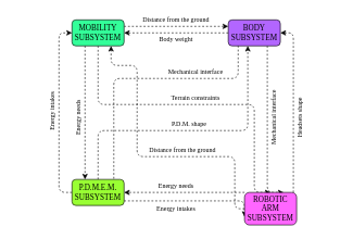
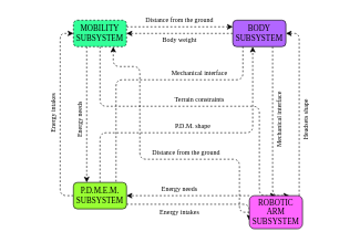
  <mxCell id="0" />
  <mxCell id="1" parent="0" />
  <mxCell id="2" style="edgeStyle=orthogonalEdgeStyle;rounded=1;orthogonalLoop=1;jettySize=auto;html=1;entryX=0.25;entryY=0;entryDx=0;entryDy=0;dashed=1;" edge="1" parent="1" source="5" target="13"><mxGeometry relative="1" as="geometry"><Array as="points"><mxPoint x="130" y="240" /><mxPoint x="130" y="240" /></Array></mxGeometry></mxCell>
  <mxCell id="3" style="edgeStyle=orthogonalEdgeStyle;rounded=1;orthogonalLoop=1;jettySize=auto;html=1;entryX=0;entryY=0.25;entryDx=0;entryDy=0;dashed=1;" edge="1" parent="1" source="5" target="9"><mxGeometry relative="1" as="geometry"><Array as="points"><mxPoint x="290" y="40" /><mxPoint x="290" y="40" /></Array></mxGeometry></mxCell>
  <mxCell id="4" style="edgeStyle=orthogonalEdgeStyle;rounded=1;orthogonalLoop=1;jettySize=auto;html=1;entryX=0.5;entryY=0;entryDx=0;entryDy=0;dashed=1;" edge="1" parent="1" source="5" target="17"><mxGeometry relative="1" as="geometry"><Array as="points"><mxPoint x="150" y="160" /><mxPoint x="390" y="160" /></Array></mxGeometry></mxCell>
- <mxCell id="5" value="MOBILITY SUBSYSTEM" style="rounded=1;whiteSpace=wrap;html=1;fontFamily=Tahoma;fillColor=#33FF99;" vertex="1" parent="1"><mxGeometry x="110" y="30" width="80" height="40" as="geometry" /></mxCell>
+ <mxCell id="5" value="MOBILITY SUBSYSTEM" style="rounded=1;whiteSpace=wrap;html=1;fontFamily=Tahoma;fillColor=#33FF99;dashed=1;" vertex="1" parent="1"><mxGeometry x="110" y="30" width="80" height="40" as="geometry" /></mxCell>
  <mxCell id="6" style="edgeStyle=orthogonalEdgeStyle;rounded=1;orthogonalLoop=1;jettySize=auto;html=1;entryX=1;entryY=0.5;entryDx=0;entryDy=0;dashed=1;" edge="1" parent="1" source="9" target="5"><mxGeometry relative="1" as="geometry"><Array as="points"><mxPoint x="310" y="50" /><mxPoint x="310" y="50" /></Array></mxGeometry></mxCell>
  <mxCell id="7" style="edgeStyle=orthogonalEdgeStyle;rounded=1;orthogonalLoop=1;jettySize=auto;html=1;entryX=0.75;entryY=0;entryDx=0;entryDy=0;dashed=1;" edge="1" parent="1" source="9" target="17"><mxGeometry relative="1" as="geometry"><Array as="points"><mxPoint x="410" y="210" /><mxPoint x="410" y="210" /></Array></mxGeometry></mxCell>
  <mxCell id="8" style="edgeStyle=orthogonalEdgeStyle;rounded=1;orthogonalLoop=1;jettySize=auto;html=1;entryX=0.803;entryY=-0.027;entryDx=0;entryDy=0;exitX=0.19;exitY=0.99;exitDx=0;exitDy=0;dashed=1;exitPerimeter=0;entryPerimeter=0;endArrow=none;" edge="1" parent="1" source="9" target="13"><mxGeometry relative="1" as="geometry"><mxPoint x="365.2" y="73.54" as="sourcePoint" /><mxPoint x="174.8" y="277.5" as="targetPoint" /><Array as="points"><mxPoint x="365" y="120" /><mxPoint x="174" y="120" /></Array></mxGeometry></mxCell>
  <mxCell id="9" value="BODY SUBSYSTEM" style="rounded=1;whiteSpace=wrap;html=1;fontFamily=Tahoma;fillColor=#B266FF;" vertex="1" parent="1"><mxGeometry x="350" y="30" width="80" height="40" as="geometry" /></mxCell>
  <mxCell id="10" style="edgeStyle=orthogonalEdgeStyle;rounded=1;orthogonalLoop=1;jettySize=auto;html=1;entryX=0;entryY=0.5;entryDx=0;entryDy=0;dashed=1;" edge="1" parent="1" source="13" target="5"><mxGeometry relative="1" as="geometry"><Array as="points"><mxPoint x="90" y="295" /><mxPoint x="90" y="50" /></Array></mxGeometry></mxCell>
  <mxCell id="11" style="edgeStyle=orthogonalEdgeStyle;rounded=1;orthogonalLoop=1;jettySize=auto;html=1;entryX=0;entryY=0.75;entryDx=0;entryDy=0;dashed=1;" edge="1" parent="1" source="13" target="17"><mxGeometry relative="1" as="geometry"><Array as="points"><mxPoint x="330" y="308" /><mxPoint x="330" y="308" /></Array></mxGeometry></mxCell>
  <mxCell id="12" style="edgeStyle=orthogonalEdgeStyle;rounded=1;orthogonalLoop=1;jettySize=auto;html=1;dashed=1;" edge="1" parent="1" source="13"><mxGeometry relative="1" as="geometry"><mxPoint x="380" y="70" as="targetPoint" /><Array as="points"><mxPoint x="150" y="200" /><mxPoint x="380" y="200" /></Array></mxGeometry></mxCell>
  <mxCell id="13" value="P.D.M.E.M. SUBSYSTEM" style="rounded=1;whiteSpace=wrap;html=1;fontFamily=Tahoma;fillColor=#99FF33;" vertex="1" parent="1"><mxGeometry x="110" y="275" width="80" height="40" as="geometry" /></mxCell>
  <mxCell id="14" style="edgeStyle=orthogonalEdgeStyle;rounded=1;orthogonalLoop=1;jettySize=auto;html=1;entryX=1;entryY=0.5;entryDx=0;entryDy=0;dashed=1;" edge="1" parent="1" source="17" target="9"><mxGeometry relative="1" as="geometry"><Array as="points"><mxPoint x="450" y="295" /><mxPoint x="450" y="50" /></Array></mxGeometry></mxCell>
  <mxCell id="15" style="edgeStyle=orthogonalEdgeStyle;rounded=1;orthogonalLoop=1;jettySize=auto;html=1;entryX=1;entryY=0.5;entryDx=0;entryDy=0;dashed=1;" edge="1" parent="1" source="17" target="13"><mxGeometry relative="1" as="geometry"><Array as="points"><mxPoint x="280" y="295" /><mxPoint x="280" y="295" /></Array></mxGeometry></mxCell>
  <mxCell id="16" style="edgeStyle=orthogonalEdgeStyle;rounded=1;orthogonalLoop=1;jettySize=auto;html=1;entryX=0.75;entryY=1;entryDx=0;entryDy=0;dashed=1;" edge="1" parent="1" source="17" target="5"><mxGeometry relative="1" as="geometry"><Array as="points"><mxPoint x="360" y="240" /><mxPoint x="210" y="240" /><mxPoint x="210" y="100" /><mxPoint x="170" y="100" /></Array></mxGeometry></mxCell>
  <mxCell id="17" value="ROBOTIC ARM SUBSYSTEM" style="rounded=1;whiteSpace=wrap;html=1;fontFamily=Tahoma;fillColor=#FF66FF;" vertex="1" parent="1"><mxGeometry x="375" y="295" width="80" height="50" as="geometry" /></mxCell>
  <mxCell id="18" value="Distance from the ground" style="text;html=1;strokeColor=none;fillColor=none;align=center;verticalAlign=middle;whiteSpace=wrap;rounded=0;fontFamily=Tahoma;fontSize=10;" vertex="1" parent="1"><mxGeometry x="210" y="20" width="120" height="20" as="geometry" /></mxCell>
  <mxCell id="19" value="Body weight" style="text;html=1;strokeColor=none;fillColor=none;align=center;verticalAlign=middle;whiteSpace=wrap;rounded=0;fontFamily=Tahoma;fontSize=10;" vertex="1" parent="1"><mxGeometry x="210" y="50" width="120" height="20" as="geometry" /></mxCell>
  <mxCell id="20" value="Energy needs" style="text;html=1;strokeColor=none;fillColor=none;align=center;verticalAlign=middle;whiteSpace=wrap;rounded=0;fontFamily=Tahoma;fontSize=10;rotation=0;" vertex="1" parent="1"><mxGeometry x="210" y="275" width="120" height="20" as="geometry" /></mxCell>
  <mxCell id="21" value="Distance from the ground" style="text;html=1;strokeColor=none;fillColor=none;align=center;verticalAlign=middle;whiteSpace=wrap;rounded=0;fontFamily=Tahoma;fontSize=10;" vertex="1" parent="1"><mxGeometry x="220" y="220" width="120" height="20" as="geometry" /></mxCell>
  <mxCell id="22" value="Energy intakes" style="text;html=1;strokeColor=none;fillColor=none;align=center;verticalAlign=middle;whiteSpace=wrap;rounded=0;fontFamily=Tahoma;fontSize=10;rotation=-90;" vertex="1" parent="1"><mxGeometry x="20" y="160" width="120" height="20" as="geometry" /></mxCell>
  <mxCell id="23" value="Energy intakes" style="text;html=1;strokeColor=none;fillColor=none;align=center;verticalAlign=middle;whiteSpace=wrap;rounded=0;fontFamily=Tahoma;fontSize=10;rotation=0;" vertex="1" parent="1"><mxGeometry x="210" y="310" width="120" height="20" as="geometry" /></mxCell>
  <mxCell id="24" value="Energy needs" style="text;html=1;strokeColor=none;fillColor=none;align=center;verticalAlign=middle;whiteSpace=wrap;rounded=0;fontFamily=Tahoma;fontSize=10;rotation=-90;" vertex="1" parent="1"><mxGeometry x="60" y="170" width="120" height="20" as="geometry" /></mxCell>
  <mxCell id="25" value="Mechanical interface" style="text;html=1;strokeColor=none;fillColor=none;align=center;verticalAlign=middle;whiteSpace=wrap;rounded=0;fontFamily=Tahoma;fontSize=10;rotation=-90;" vertex="1" parent="1"><mxGeometry x="360" y="170" width="120" height="20" as="geometry" /></mxCell>
  <mxCell id="26" value="Headsets shape" style="text;html=1;strokeColor=none;fillColor=none;align=center;verticalAlign=middle;whiteSpace=wrap;rounded=0;fontFamily=Tahoma;fontSize=10;rotation=-90;" vertex="1" parent="1"><mxGeometry x="400" y="170" width="120" height="20" as="geometry" /></mxCell>
  <mxCell id="27" value="Terrain constraints" style="text;html=1;strokeColor=none;fillColor=none;align=center;verticalAlign=middle;whiteSpace=wrap;rounded=0;fontFamily=Tahoma;fontSize=10;rotation=0;" vertex="1" parent="1"><mxGeometry x="240" y="140" width="120" height="20" as="geometry" /></mxCell>
  <mxCell id="28" value="P.D.M. shape" style="text;html=1;strokeColor=none;fillColor=none;align=center;verticalAlign=middle;whiteSpace=wrap;rounded=0;fontFamily=Tahoma;fontSize=10;rotation=0;" vertex="1" parent="1"><mxGeometry x="230" y="180" width="120" height="20" as="geometry" /></mxCell>
  <mxCell id="29" value="Mechanical interface" style="text;html=1;strokeColor=none;fillColor=none;align=center;verticalAlign=middle;whiteSpace=wrap;rounded=0;fontFamily=Tahoma;fontSize=10;rotation=0;" vertex="1" parent="1"><mxGeometry x="240" y="100" width="120" height="20" as="geometry" /></mxCell>
